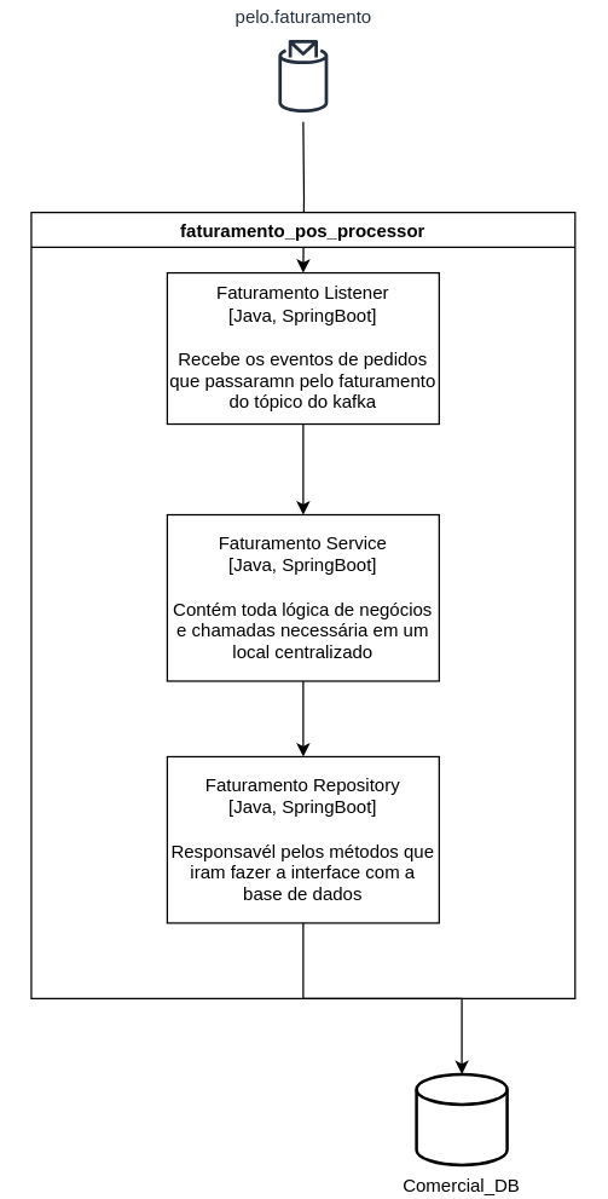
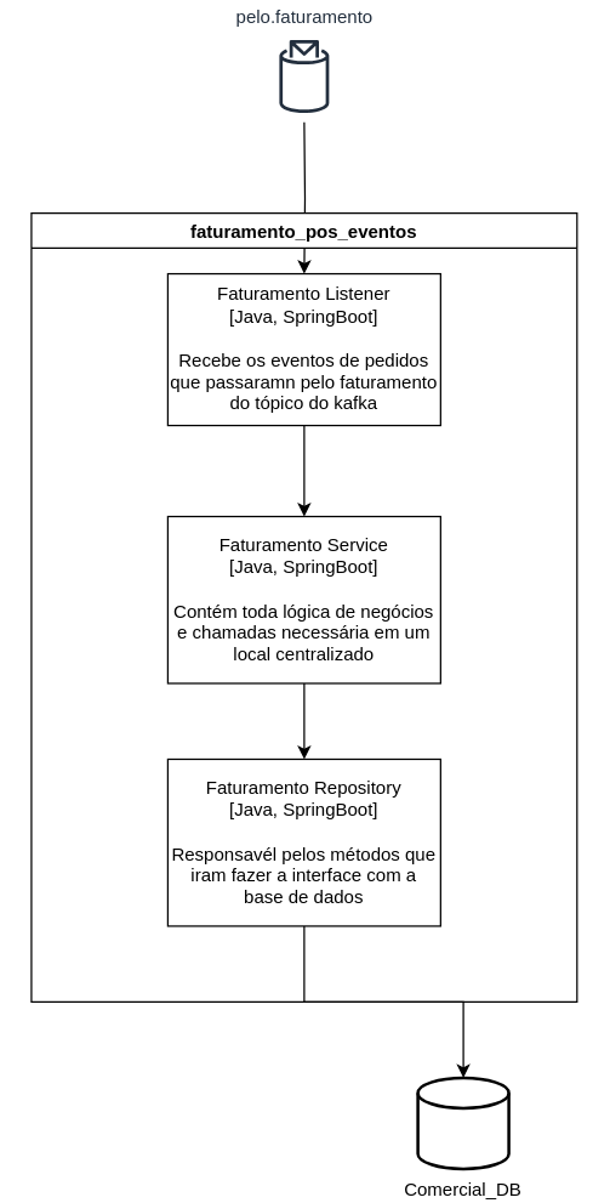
  <mxCell id="0" />
  <mxCell id="1" parent="0" />
  <mxCell id="2" value="" style="edgeStyle=orthogonalEdgeStyle;rounded=0;orthogonalLoop=1;jettySize=auto;html=1;" edge="1" parent="1" target="5"><mxGeometry relative="1" as="geometry"><mxPoint x="200" y="80" as="sourcePoint" /></mxGeometry></mxCell>
- <mxCell id="3" value="faturamento_pos_processor" style="swimlane;" vertex="1" parent="1"><mxGeometry x="20" y="140" width="360" height="520" as="geometry" /></mxCell>
+ <mxCell id="3" value="faturamento_pos_eventos" style="swimlane;" vertex="1" parent="1"><mxGeometry x="20" y="140" width="360" height="520" as="geometry" /></mxCell>
  <mxCell id="4" value="" style="edgeStyle=orthogonalEdgeStyle;rounded=0;orthogonalLoop=1;jettySize=auto;html=1;" edge="1" parent="3" source="5" target="7"><mxGeometry relative="1" as="geometry" /></mxCell>
  <mxCell id="5" value="Faturamento Listener&lt;br&gt;[Java, SpringBoot]&lt;br&gt;&lt;br&gt;Recebe os eventos de pedidos que passaramn pelo faturamento do tópico do kafka" style="rounded=0;whiteSpace=wrap;html=1;" vertex="1" parent="3"><mxGeometry x="90" y="40" width="180" height="100" as="geometry" /></mxCell>
  <mxCell id="6" value="" style="edgeStyle=orthogonalEdgeStyle;rounded=0;orthogonalLoop=1;jettySize=auto;html=1;" edge="1" parent="3" source="7" target="8"><mxGeometry relative="1" as="geometry" /></mxCell>
  <mxCell id="7" value="Faturamento Service&lt;br&gt;[Java, SpringBoot]&lt;br&gt;&lt;br&gt;Contém toda lógica de negócios e chamadas necessária em um local centralizado" style="rounded=0;whiteSpace=wrap;html=1;" vertex="1" parent="3"><mxGeometry x="90" y="200" width="180" height="110" as="geometry" /></mxCell>
  <mxCell id="8" value="Faturamento Repository&lt;br&gt;[Java, SpringBoot]&lt;br&gt;&lt;br&gt;Responsavél pelos métodos que iram fazer a interface com a base de dados" style="rounded=0;whiteSpace=wrap;html=1;" vertex="1" parent="3"><mxGeometry x="90" y="360" width="180" height="110" as="geometry" /></mxCell>
  <mxCell id="9" style="edgeStyle=orthogonalEdgeStyle;rounded=0;orthogonalLoop=1;jettySize=auto;html=1;entryX=0.5;entryY=0;entryDx=0;entryDy=0;entryPerimeter=0;" edge="1" parent="1" source="8" target="11"><mxGeometry relative="1" as="geometry"><mxPoint x="200" y="730" as="targetPoint" /></mxGeometry></mxCell>
  <mxCell id="10" value="pelo.faturamento" style="sketch=0;outlineConnect=0;fontColor=#232F3E;gradientColor=none;strokeColor=#232F3E;fillColor=#ffffff;dashed=0;verticalLabelPosition=top;verticalAlign=bottom;align=center;html=1;fontSize=12;fontStyle=0;aspect=fixed;shape=mxgraph.aws4.resourceIcon;resIcon=mxgraph.aws4.topic_2;labelPosition=center;" vertex="1" parent="1"><mxGeometry x="170" y="20" width="60" height="60" as="geometry" /></mxCell>
  <mxCell id="11" value="Comercial_DB" style="strokeWidth=2;html=1;shape=mxgraph.flowchart.database;whiteSpace=wrap;labelPosition=center;verticalLabelPosition=bottom;align=center;verticalAlign=top;" vertex="1" parent="1"><mxGeometry x="275" y="710" width="60" height="60" as="geometry" /></mxCell>
